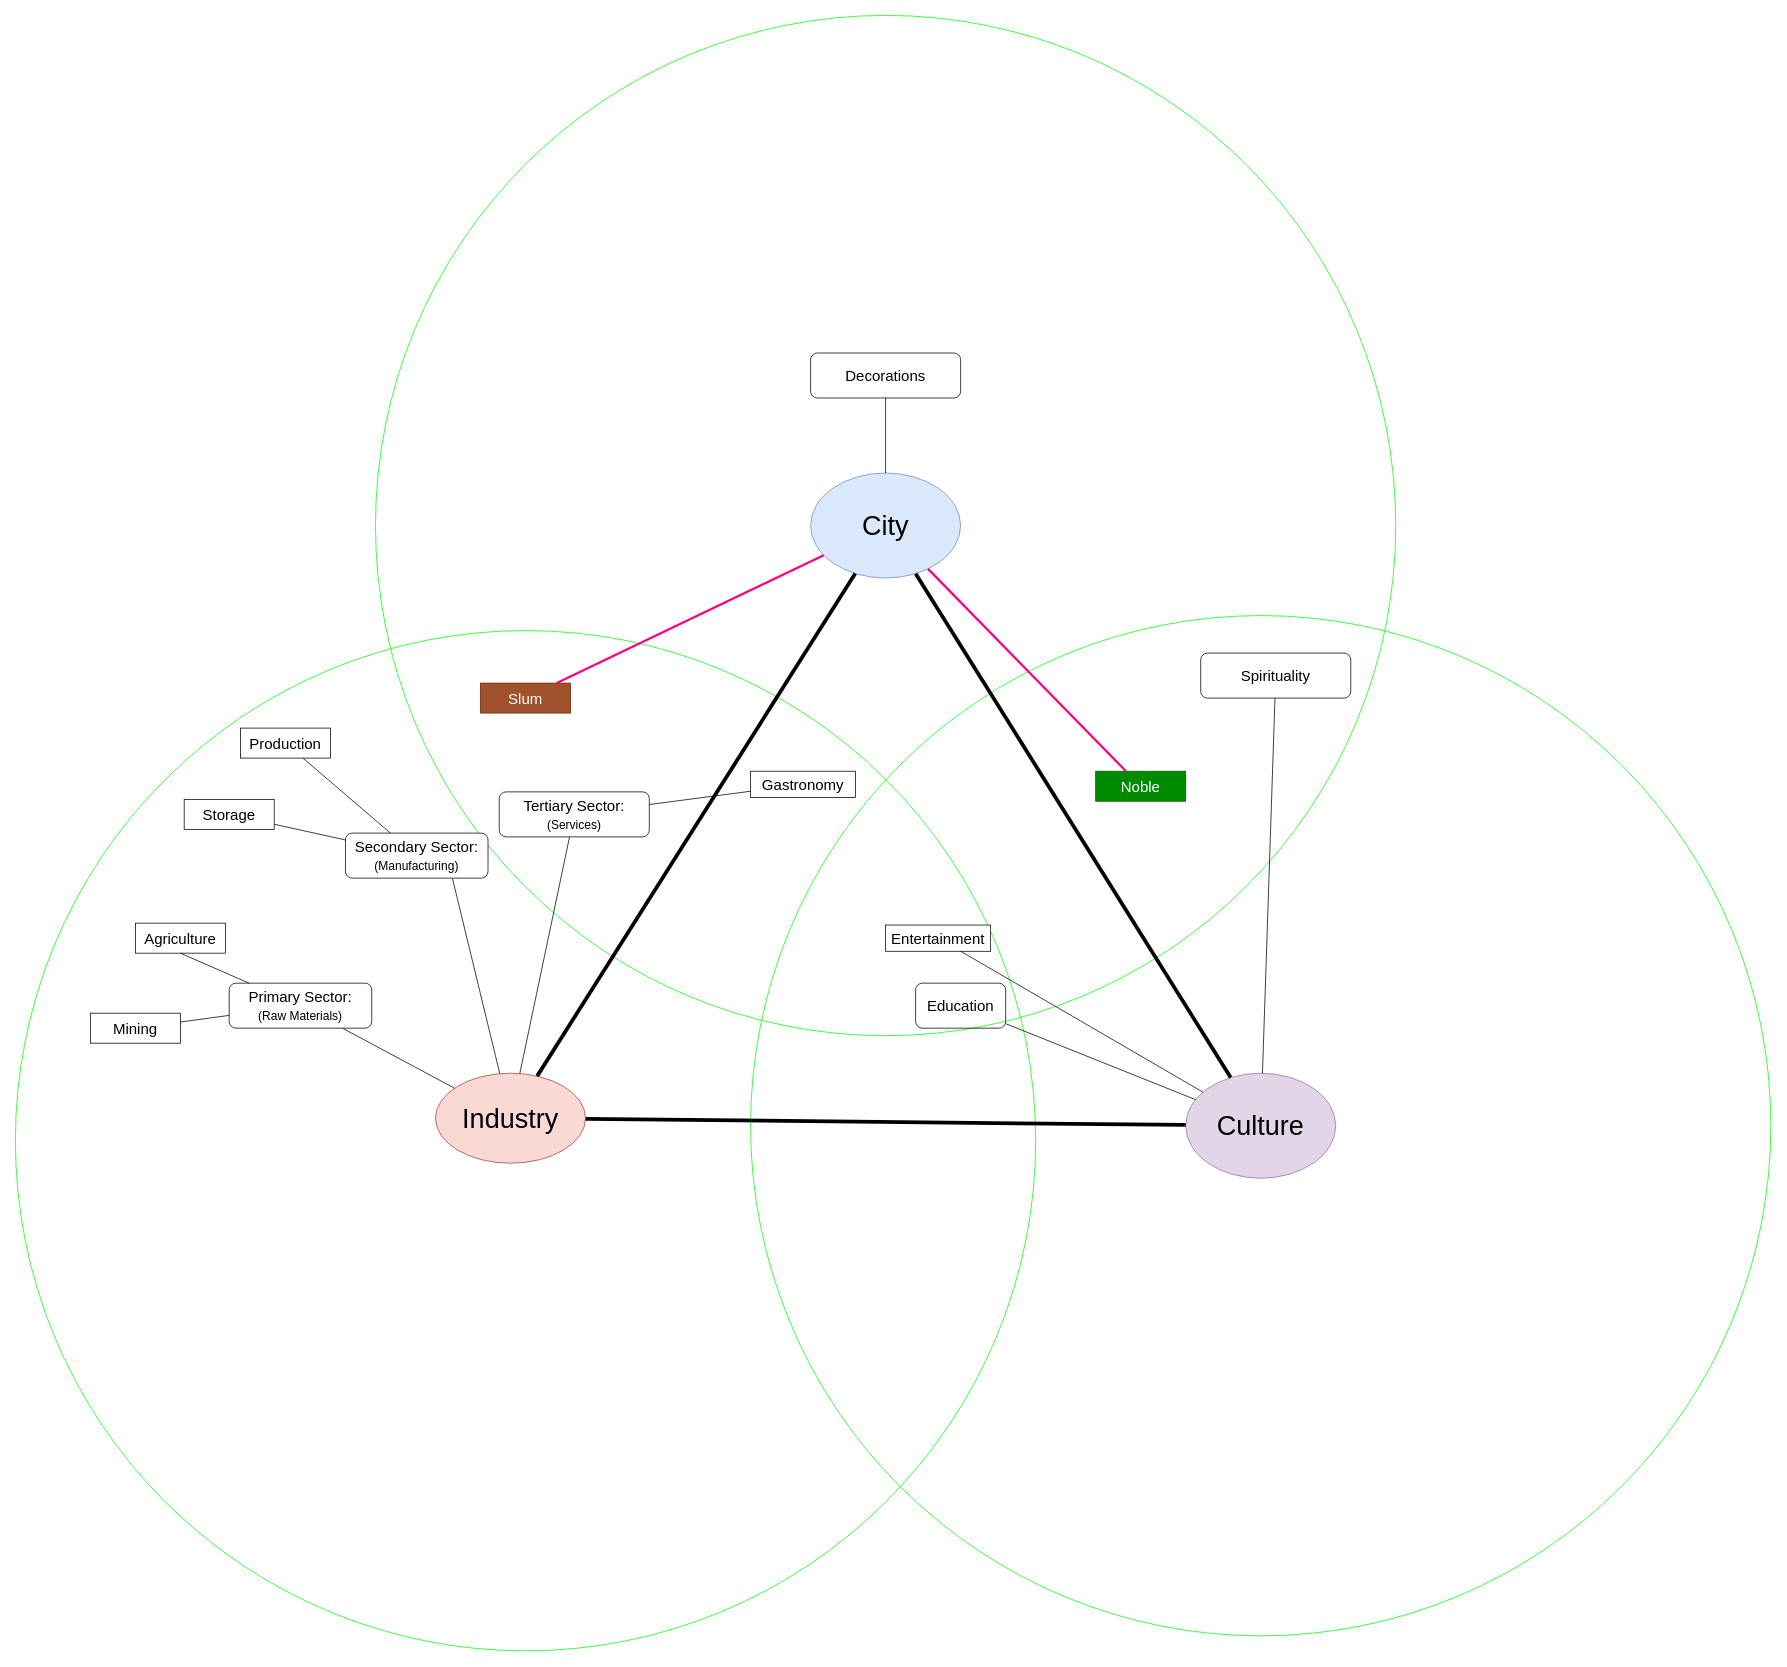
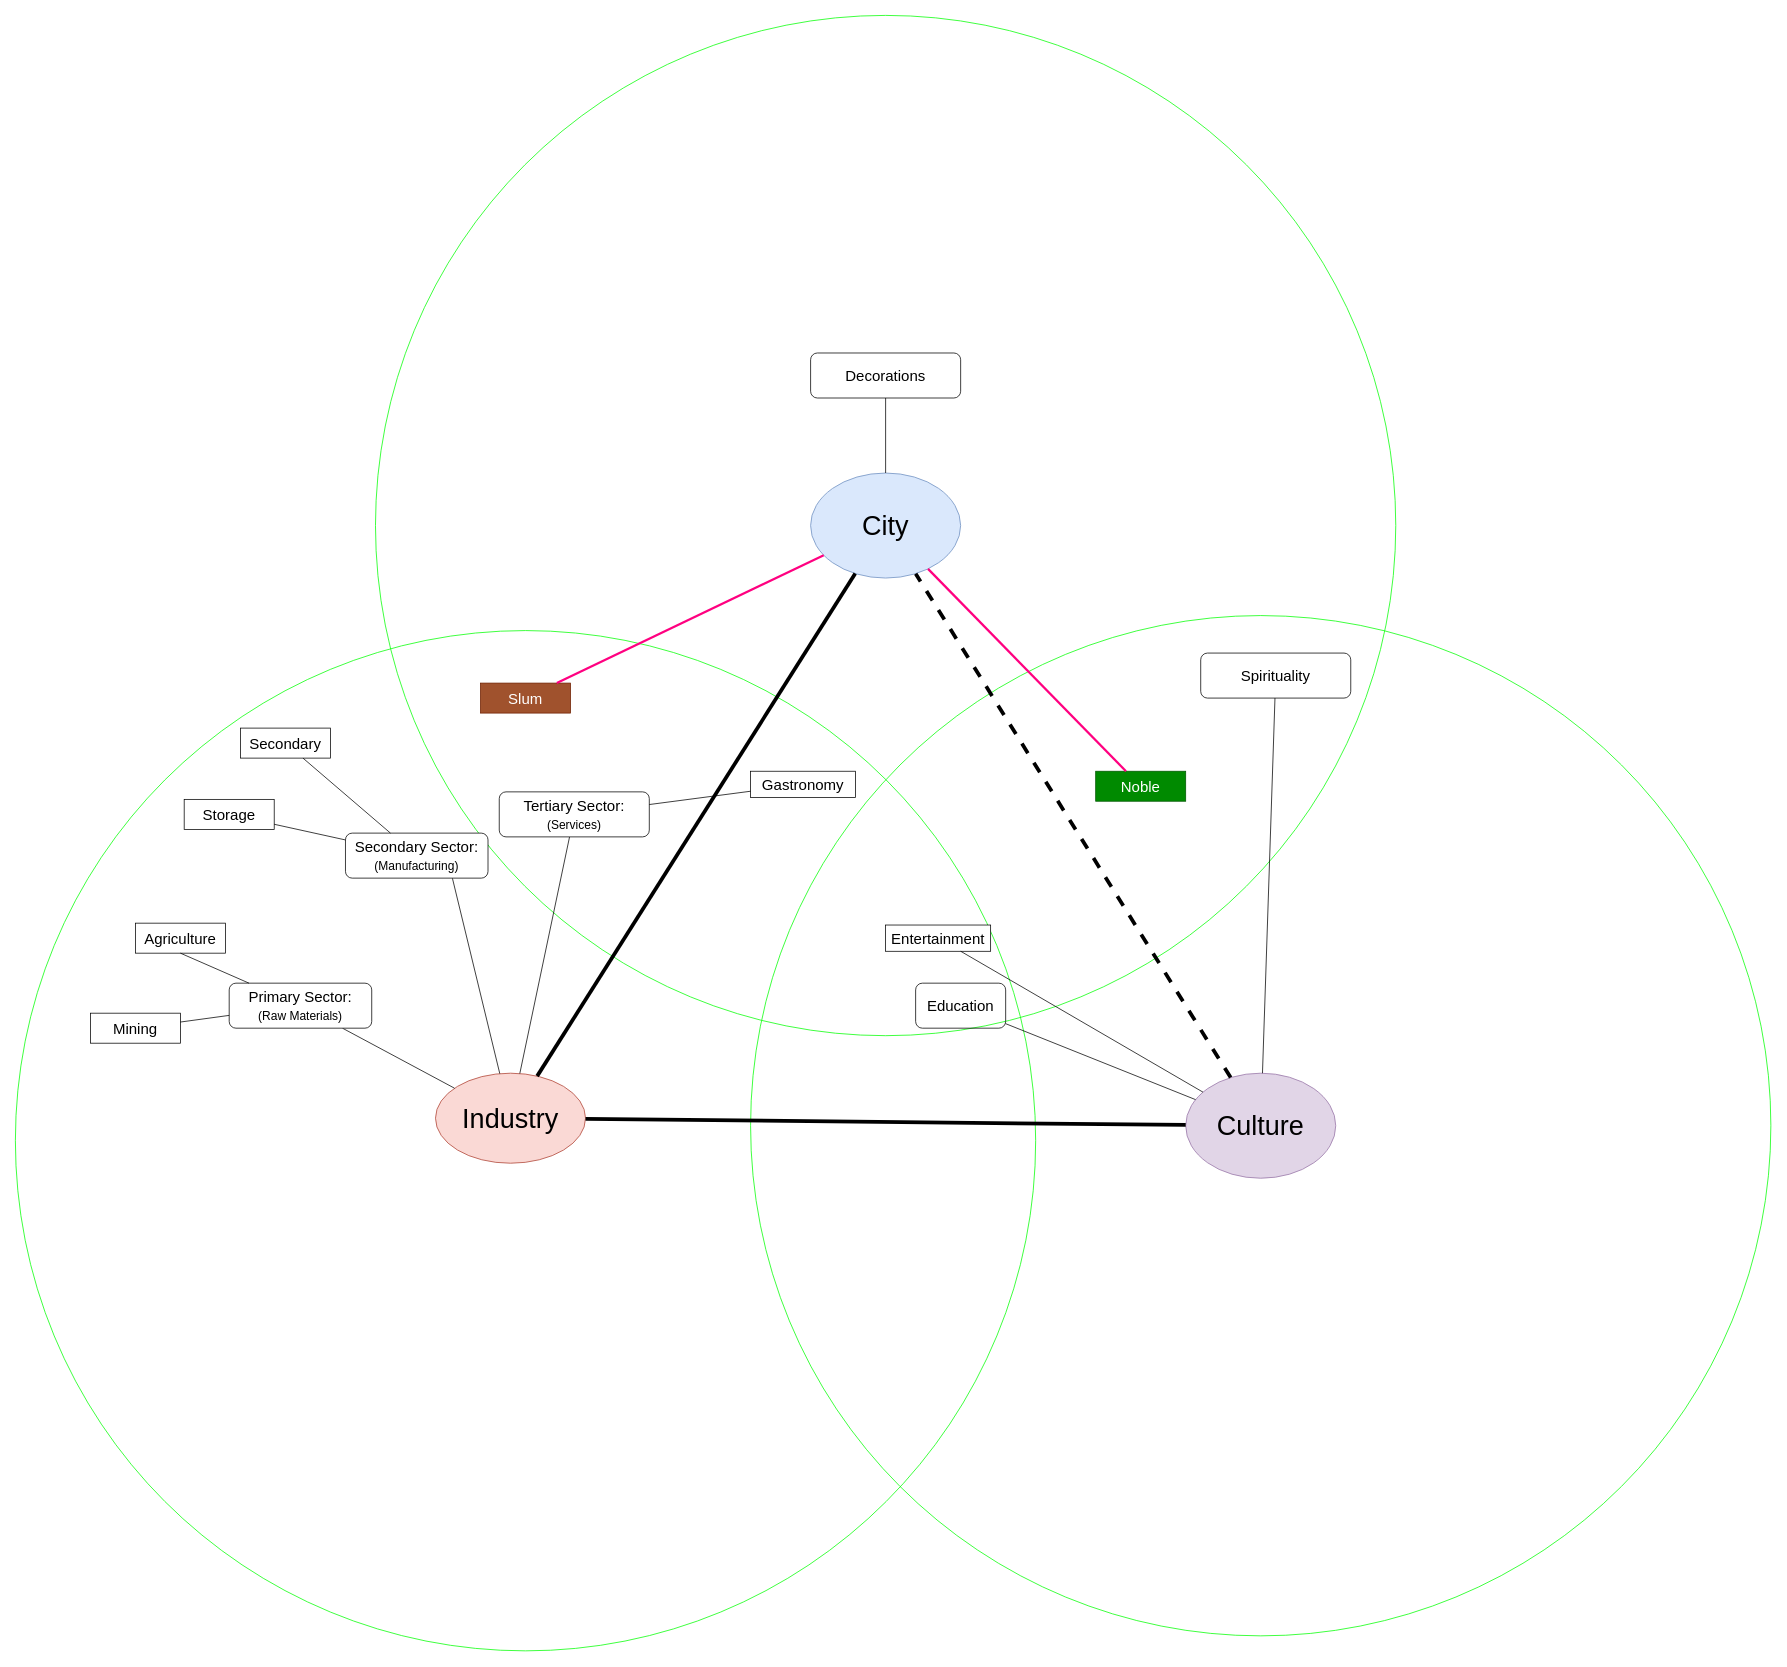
  <mxCell id="0" />
  <mxCell id="1" parent="0" />
  <mxCell id="2" value="" style="ellipse;whiteSpace=wrap;html=1;aspect=fixed;fontSize=20;fillColor=none;strokeColor=#00FF00;" vertex="1" parent="1"><mxGeometry x="500" y="20" width="1360" height="1360" as="geometry" /></mxCell>
  <mxCell id="3" value="" style="ellipse;whiteSpace=wrap;html=1;aspect=fixed;fontSize=20;fillColor=none;strokeColor=#00FF00;" vertex="1" parent="1"><mxGeometry x="20" y="840" width="1360" height="1360" as="geometry" /></mxCell>
  <mxCell id="4" value="" style="ellipse;whiteSpace=wrap;html=1;aspect=fixed;fontSize=20;fillColor=none;strokeColor=#00FF00;" vertex="1" parent="1"><mxGeometry x="1000" y="820" width="1360" height="1360" as="geometry" /></mxCell>
  <mxCell id="5" value="City" style="ellipse;whiteSpace=wrap;html=1;fontSize=36;fillColor=#dae8fc;strokeColor=#6c8ebf;" vertex="1" parent="1"><mxGeometry x="1080" y="630" width="200" height="140" as="geometry" /></mxCell>
  <mxCell id="6" value="Culture" style="ellipse;whiteSpace=wrap;html=1;fontSize=36;fillColor=#e1d5e7;strokeColor=#9673a6;" vertex="1" parent="1"><mxGeometry x="1580" y="1430" width="200" height="140" as="geometry" /></mxCell>
  <mxCell id="7" value="Industry" style="ellipse;whiteSpace=wrap;html=1;fontSize=36;fillColor=#fad9d5;strokeColor=#ae4132;" vertex="1" parent="1"><mxGeometry x="580" y="1430" width="200" height="120" as="geometry" /></mxCell>
- <mxCell id="8" value="" style="endArrow=none;html=1;fontSize=36;strokeWidth=5;" edge="1" parent="1" source="6" target="5"><mxGeometry width="50" height="50" relative="1" as="geometry"><mxPoint x="770" y="1330" as="sourcePoint" /><mxPoint x="820" y="1280" as="targetPoint" /></mxGeometry></mxCell>
+ <mxCell id="8" value="" style="endArrow=none;html=1;fontSize=36;strokeWidth=5;dashed=1;" edge="1" parent="1" source="6" target="5"><mxGeometry width="50" height="50" relative="1" as="geometry"><mxPoint x="770" y="1330" as="sourcePoint" /><mxPoint x="820" y="1280" as="targetPoint" /></mxGeometry></mxCell>
  <mxCell id="9" value="" style="endArrow=none;html=1;fontSize=36;strokeWidth=5;" edge="1" parent="1" source="6" target="7"><mxGeometry width="50" height="50" relative="1" as="geometry"><mxPoint x="1294.017" y="1141.997" as="sourcePoint" /><mxPoint x="1155.838" y="998.071" as="targetPoint" /></mxGeometry></mxCell>
  <mxCell id="10" value="" style="endArrow=none;html=1;fontSize=36;strokeWidth=5;" edge="1" parent="1" source="5" target="7"><mxGeometry width="50" height="50" relative="1" as="geometry"><mxPoint x="1190" y="1160" as="sourcePoint" /><mxPoint x="920" y="1160" as="targetPoint" /></mxGeometry></mxCell>
  <mxCell id="11" value="Spirituality" style="rounded=1;whiteSpace=wrap;html=1;fontSize=20;" vertex="1" parent="1"><mxGeometry x="1600" y="870" width="200" height="60" as="geometry" /></mxCell>
  <mxCell id="12" value="" style="endArrow=none;html=1;fontSize=36;" edge="1" parent="1" source="11" target="6"><mxGeometry width="50" height="50" relative="1" as="geometry"><mxPoint x="1420" y="971.96" as="sourcePoint" /><mxPoint x="1245.091" y="931.662" as="targetPoint" /></mxGeometry></mxCell>
  <mxCell id="13" value="Gastronomy" style="rounded=0;whiteSpace=wrap;html=1;fontSize=20;" vertex="1" parent="1"><mxGeometry x="1000" y="1027.5" width="140" height="35" as="geometry" /></mxCell>
  <mxCell id="14" value="" style="endArrow=none;html=1;fontSize=36;" edge="1" parent="1" source="19" target="7"><mxGeometry width="50" height="50" relative="1" as="geometry"><mxPoint x="922.105" y="1460" as="sourcePoint" /><mxPoint x="894.724" y="1250.097" as="targetPoint" /></mxGeometry></mxCell>
  <mxCell id="15" value="" style="endArrow=none;html=1;fontSize=36;entryX=0.75;entryY=1;entryDx=0;entryDy=0;" edge="1" parent="1" source="7" target="18"><mxGeometry width="50" height="50" relative="1" as="geometry"><mxPoint x="902.264" y="1105" as="sourcePoint" /><mxPoint x="684" y="1370" as="targetPoint" /></mxGeometry></mxCell>
  <mxCell id="16" value="" style="endArrow=none;html=1;fontSize=36;" edge="1" parent="1" source="7" target="17"><mxGeometry width="50" height="50" relative="1" as="geometry"><mxPoint x="922.264" y="1125" as="sourcePoint" /><mxPoint x="934.724" y="1290.097" as="targetPoint" /></mxGeometry></mxCell>
  <mxCell id="17" value="&lt;span&gt;Tertiary Sector:&lt;/span&gt;&lt;br&gt;&lt;font style=&quot;font-size: 16px&quot;&gt;(Services)&lt;/font&gt;" style="rounded=1;whiteSpace=wrap;html=1;fontSize=20;" vertex="1" parent="1"><mxGeometry x="665" y="1055" width="200" height="60" as="geometry" /></mxCell>
  <mxCell id="18" value="&lt;span&gt;Secondary Sector:&lt;/span&gt;&lt;br&gt;&lt;font style=&quot;font-size: 16px&quot;&gt;(Manufacturing)&lt;/font&gt;" style="rounded=1;whiteSpace=wrap;html=1;fontSize=20;" vertex="1" parent="1"><mxGeometry x="460" y="1110" width="190" height="60" as="geometry" /></mxCell>
  <mxCell id="19" value="&lt;span&gt;Primary Sector:&lt;/span&gt;&lt;br&gt;&lt;font style=&quot;font-size: 16px&quot;&gt;(Raw Materials)&lt;/font&gt;" style="rounded=1;whiteSpace=wrap;html=1;fontSize=20;" vertex="1" parent="1"><mxGeometry x="305" y="1310" width="190" height="60" as="geometry" /></mxCell>
  <mxCell id="20" value="Mining" style="rounded=0;whiteSpace=wrap;html=1;fontSize=20;" vertex="1" parent="1"><mxGeometry x="120" y="1350" width="120" height="40" as="geometry" /></mxCell>
  <mxCell id="21" value="Agriculture" style="rounded=0;whiteSpace=wrap;html=1;fontSize=20;" vertex="1" parent="1"><mxGeometry x="180" y="1230" width="120" height="40" as="geometry" /></mxCell>
  <mxCell id="22" value="" style="endArrow=none;html=1;strokeWidth=1;fontSize=20;" edge="1" parent="1" source="13" target="17"><mxGeometry width="50" height="50" relative="1" as="geometry"><mxPoint x="460" y="1040" as="sourcePoint" /><mxPoint x="510" y="990" as="targetPoint" /></mxGeometry></mxCell>
  <mxCell id="23" value="" style="endArrow=none;html=1;strokeWidth=1;fontSize=20;entryX=0.5;entryY=1;entryDx=0;entryDy=0;" edge="1" parent="1" source="19" target="21"><mxGeometry width="50" height="50" relative="1" as="geometry"><mxPoint x="60" y="1380" as="sourcePoint" /><mxPoint x="110" y="1330" as="targetPoint" /></mxGeometry></mxCell>
  <mxCell id="24" value="" style="endArrow=none;html=1;strokeWidth=1;fontSize=20;" edge="1" parent="1" source="20" target="19"><mxGeometry width="50" height="50" relative="1" as="geometry"><mxPoint x="80" y="1460" as="sourcePoint" /><mxPoint x="130" y="1410" as="targetPoint" /></mxGeometry></mxCell>
- <mxCell id="25" value="Production" style="rounded=0;whiteSpace=wrap;html=1;fontSize=20;" vertex="1" parent="1"><mxGeometry x="320" y="970" width="120" height="40" as="geometry" /></mxCell>
+ <mxCell id="25" value="Secondary" style="rounded=0;whiteSpace=wrap;html=1;fontSize=20;" vertex="1" parent="1"><mxGeometry x="320" y="970" width="120" height="40" as="geometry" /></mxCell>
  <mxCell id="26" value="Storage" style="rounded=0;whiteSpace=wrap;html=1;fontSize=20;strokeColor=#000000;" vertex="1" parent="1"><mxGeometry x="245" y="1065" width="120" height="40" as="geometry" /></mxCell>
  <mxCell id="27" value="" style="endArrow=none;html=1;strokeWidth=1;fontSize=20;" edge="1" parent="1" source="18" target="25"><mxGeometry width="50" height="50" relative="1" as="geometry"><mxPoint x="60" y="1040" as="sourcePoint" /><mxPoint x="110" y="990" as="targetPoint" /></mxGeometry></mxCell>
  <mxCell id="28" value="" style="endArrow=none;html=1;strokeWidth=1;fontSize=20;" edge="1" parent="1" source="18" target="26"><mxGeometry width="50" height="50" relative="1" as="geometry"><mxPoint x="480" y="1137.907" as="sourcePoint" /><mxPoint x="420" y="1123.953" as="targetPoint" /></mxGeometry></mxCell>
  <mxCell id="29" value="Decorations" style="rounded=1;whiteSpace=wrap;html=1;fontSize=20;" vertex="1" parent="1"><mxGeometry x="1080" y="470" width="200" height="60" as="geometry" /></mxCell>
  <mxCell id="30" value="" style="endArrow=none;html=1;strokeWidth=1;fontSize=20;entryX=0.5;entryY=1;entryDx=0;entryDy=0;" edge="1" parent="1" source="5" target="29"><mxGeometry width="50" height="50" relative="1" as="geometry"><mxPoint x="780" y="760" as="sourcePoint" /><mxPoint x="830" y="710" as="targetPoint" /></mxGeometry></mxCell>
  <mxCell id="31" value="Entertainment" style="rounded=0;whiteSpace=wrap;html=1;fontSize=20;" vertex="1" parent="1"><mxGeometry x="1180" y="1232.5" width="140" height="35" as="geometry" /></mxCell>
  <mxCell id="32" value="" style="endArrow=none;html=1;strokeWidth=1;fontSize=20;" edge="1" parent="1" source="31" target="6"><mxGeometry width="50" height="50" relative="1" as="geometry"><mxPoint x="1200" y="1190" as="sourcePoint" /><mxPoint x="970" y="1270" as="targetPoint" /></mxGeometry></mxCell>
  <mxCell id="33" value="Education" style="rounded=1;whiteSpace=wrap;html=1;strokeColor=#000000;fillColor=none;fontSize=20;" vertex="1" parent="1"><mxGeometry x="1220" y="1310" width="120" height="60" as="geometry" /></mxCell>
  <mxCell id="34" value="" style="endArrow=none;html=1;strokeWidth=1;fontSize=20;" edge="1" parent="1" source="6" target="33"><mxGeometry width="50" height="50" relative="1" as="geometry"><mxPoint x="1240" y="1720" as="sourcePoint" /><mxPoint x="1290" y="1670" as="targetPoint" /></mxGeometry></mxCell>
  <mxCell id="35" value="Slum" style="rounded=0;whiteSpace=wrap;html=1;fontSize=20;fillColor=#a0522d;strokeColor=#6D1F00;fontColor=#ffffff;" vertex="1" parent="1"><mxGeometry x="640" y="910" width="120" height="40" as="geometry" /></mxCell>
  <mxCell id="36" value="Noble" style="rounded=0;whiteSpace=wrap;html=1;fontSize=20;fillColor=#008a00;strokeColor=#005700;fontColor=#ffffff;" vertex="1" parent="1"><mxGeometry x="1460" y="1027.5" width="120" height="40" as="geometry" /></mxCell>
  <mxCell id="37" value="" style="endArrow=none;html=1;strokeWidth=3;fontSize=20;strokeColor=#FF0080;" edge="1" parent="1" source="35" target="5"><mxGeometry width="50" height="50" relative="1" as="geometry"><mxPoint x="880" y="860" as="sourcePoint" /><mxPoint x="930" y="810" as="targetPoint" /></mxGeometry></mxCell>
  <mxCell id="38" value="" style="endArrow=none;html=1;strokeWidth=3;fontSize=20;strokeColor=#FF0080;" edge="1" parent="1" source="5" target="36"><mxGeometry width="50" height="50" relative="1" as="geometry"><mxPoint x="860" y="1680" as="sourcePoint" /><mxPoint x="910" y="1630" as="targetPoint" /></mxGeometry></mxCell>
